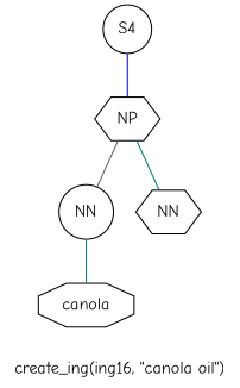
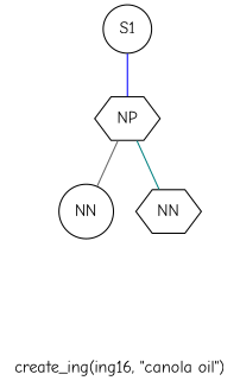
  graph {
    fontname="Comic Neue"
    label="create_ing(ing16, \"canola oil\")"
    node [fontname="Comic Neue" shape=circle]
    edge [color=teal fontname="Comic Neue"]
-   n1 [label=S4]
+   n1 [label=S1]
    n2 [label=NP shape=hexagon]
    n3 [label=NN]
    n4 [label=NN shape=hexagon]
-   n5 [label=canola shape=octagon]
    n1 -- n2 [color=blue]
    n2 -- n3 [color=gray40]
    n2 -- n4
-   n3 -- n5
  }
